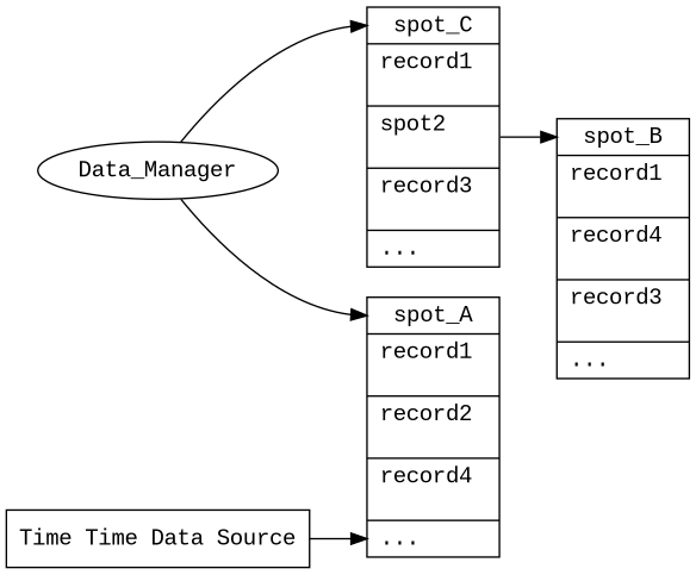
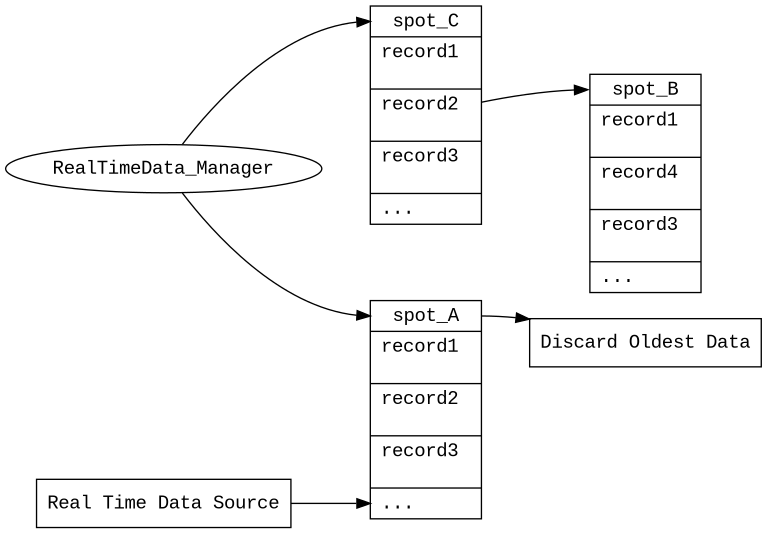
  digraph {
    fontname="Liberation Mono"
    rankdir=LR
    node [fontname="Liberation Mono" shape=record]
    edge [fontname="Liberation Mono"]
-   n1 [label=Data_Manager shape=""]
-   n2 [label="<HeadA> spot_A\n                |record1 \l\n                |record2 \l\n                |record4 \l\n                |<TailA>... \l"]
-   n3 [label="<HeadC> spot_C\n                |record1 \l\n                |spot2 \l\n                |record3 \l\n                |... \l"]
+   n1 [label=RealTimeData_Manager shape=""]
+   n2 [label="<HeadA> spot_A\n                |record1 \l\n                |record2 \l\n                |record3 \l\n                |<TailA>... \l"]
+   n3 [label="<HeadC> spot_C\n                |record1 \l\n                |record2 \l\n                |record3 \l\n                |... \l"]
+   n4 [label="Discard Oldest Data"]
    n5 [label="<HeadB> spot_B\n                |record1 \l\n                |record4 \l\n                |record3 \l\n                |... \l"]
-   n6 [label="Time Time Data Source"]
+   n6 [label="Real Time Data Source"]
    n1 -> n2 [headport=HeadA]
    n1 -> n3 [headport=HeadC]
+   n2 -> n4 [tailport=HeadA]
    n3 -> n5 [headport=HeadB]
    n6 -> n2 [headport=TailA]
  }
